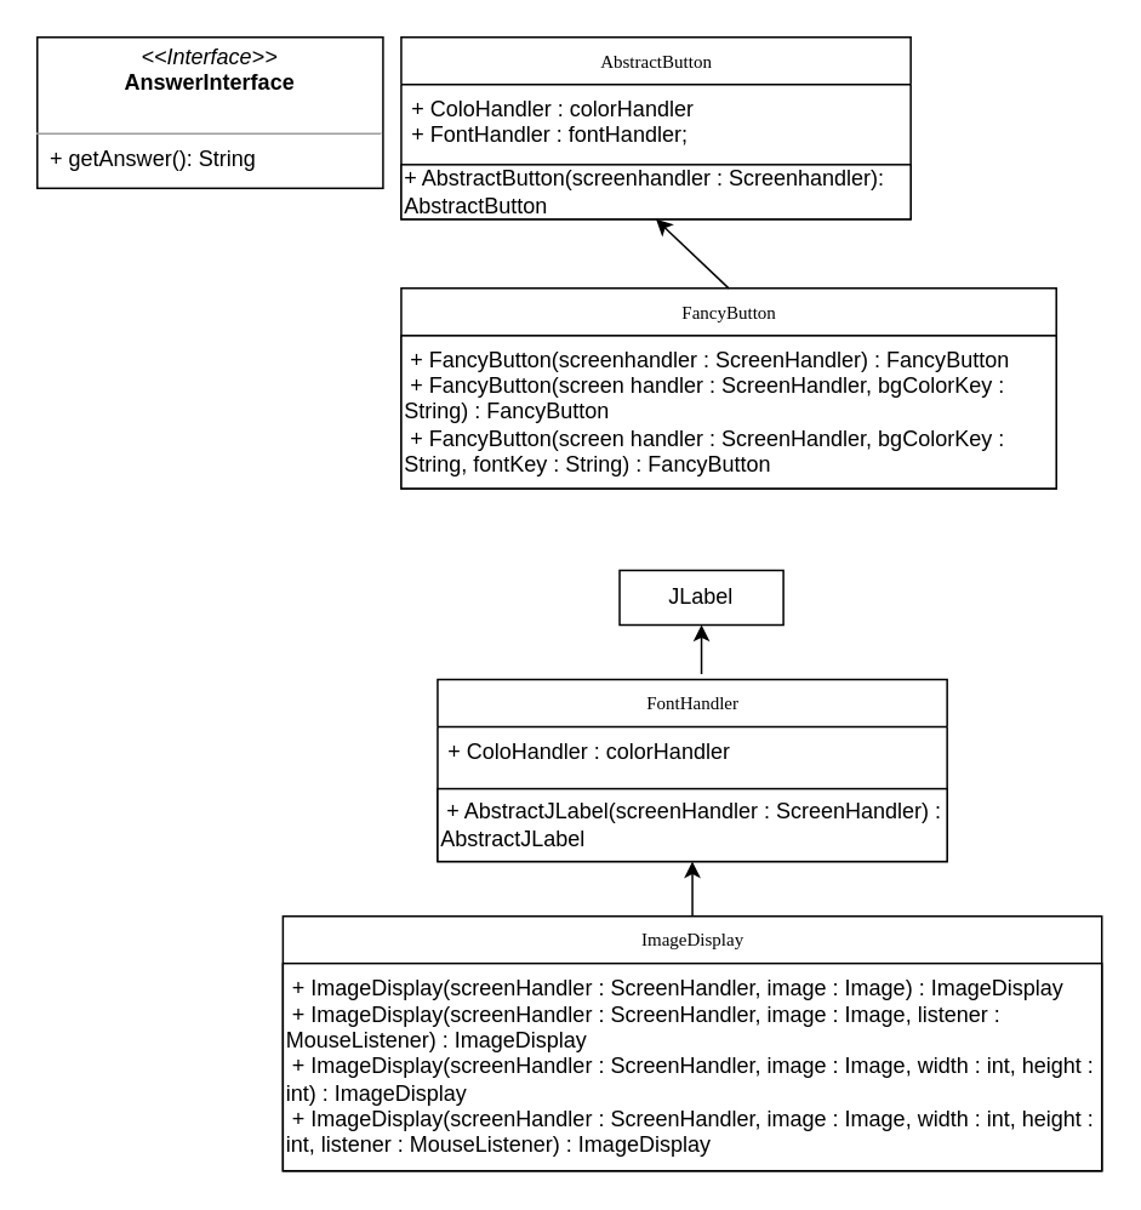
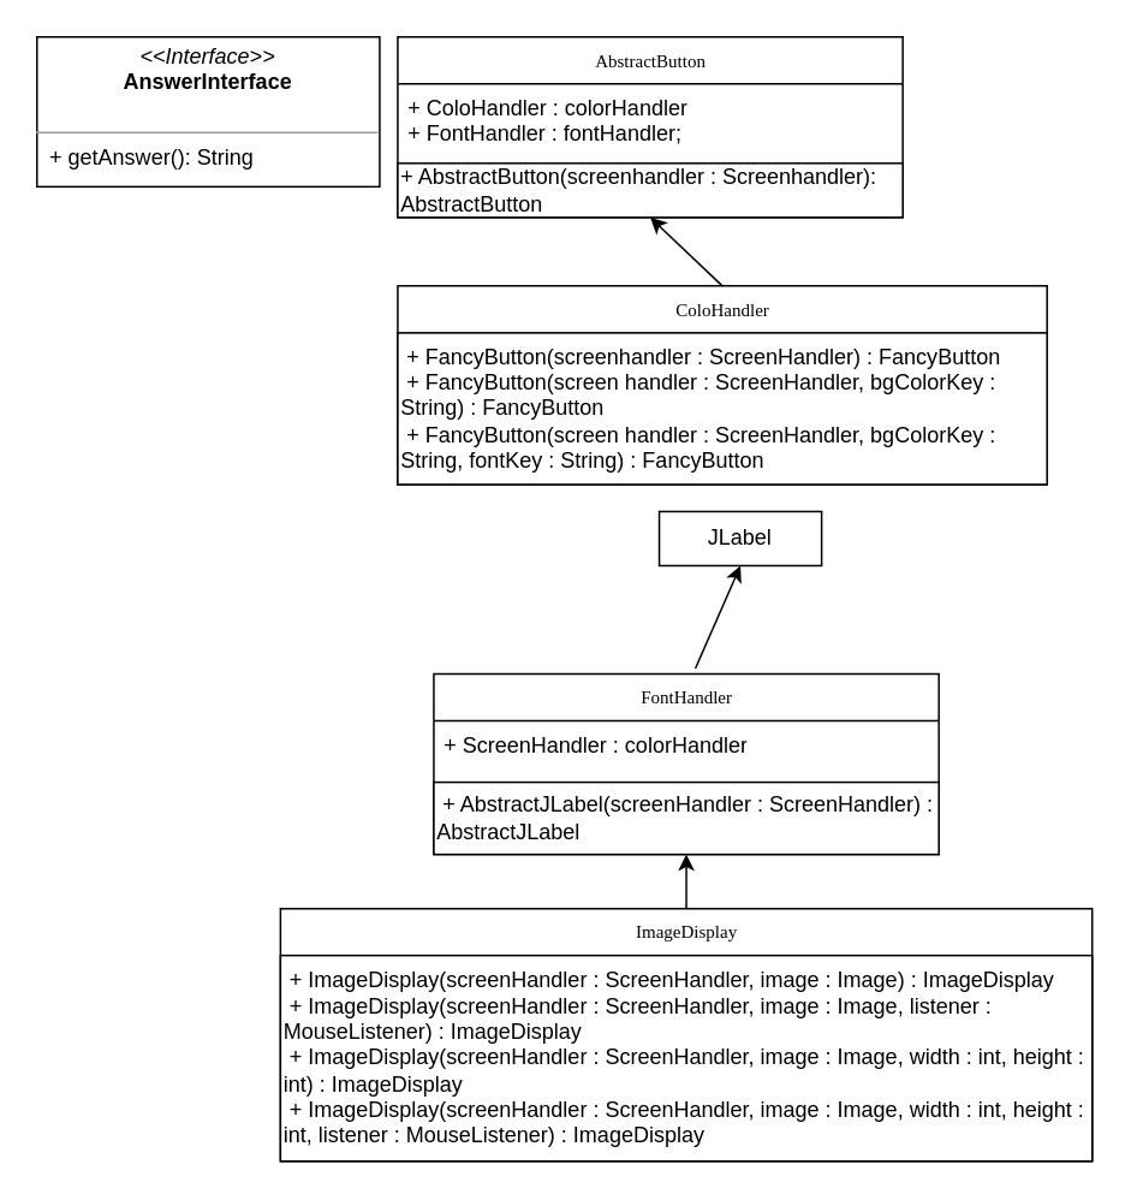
  <mxCell id="0" />
  <mxCell id="1" parent="0" />
  <mxCell id="2" value="AbstractButton" style="swimlane;html=1;fontStyle=0;childLayout=stackLayout;horizontal=1;startSize=26;fillColor=none;horizontalStack=0;resizeParent=1;resizeLast=0;collapsible=1;marginBottom=0;swimlaneFillColor=#ffffff;rounded=0;shadow=0;comic=0;labelBackgroundColor=none;strokeWidth=1;fontFamily=Verdana;fontSize=10;align=center;" parent="1" vertex="1"><mxGeometry x="220" y="20" width="280" height="100" as="geometry" /></mxCell>
  <mxCell id="3" value="+ ColoHandler : colorHandler&lt;br&gt;+ FontHandler : fontHandler;" style="text;html=1;strokeColor=none;fillColor=none;align=left;verticalAlign=top;spacingLeft=4;spacingRight=4;whiteSpace=wrap;overflow=hidden;rotatable=0;points=[[0,0.5],[1,0.5]];portConstraint=eastwest;" parent="2" vertex="1"><mxGeometry y="26" width="280" height="44" as="geometry" /></mxCell>
  <mxCell id="4" value="+ AbstractButton(screenhandler : Screenhandler): AbstractButton" style="rounded=0;whiteSpace=wrap;html=1;align=left;" vertex="1" parent="2"><mxGeometry y="70" width="280" height="30" as="geometry" /></mxCell>
  <mxCell id="5" value="&lt;p style=&quot;margin: 0px ; margin-top: 4px ; text-align: center&quot;&gt;&lt;i&gt;&amp;lt;&amp;lt;Interface&amp;gt;&amp;gt;&lt;/i&gt;&lt;br&gt;&lt;b&gt;AnswerInterface&lt;/b&gt;&lt;/p&gt;&lt;p style=&quot;margin: 0px ; margin-left: 4px&quot;&gt;&lt;br&gt;&lt;/p&gt;&lt;hr size=&quot;1&quot;&gt;&lt;p style=&quot;margin: 0px ; margin-left: 4px&quot;&gt;&amp;nbsp;+ getAnswer(): String&lt;br&gt;&lt;/p&gt;" style="verticalAlign=top;align=left;overflow=fill;fontSize=12;fontFamily=Helvetica;html=1;rounded=0;shadow=0;comic=0;labelBackgroundColor=none;strokeWidth=1" parent="1" vertex="1"><mxGeometry x="20" y="20" width="190" height="83" as="geometry" /></mxCell>
- <mxCell id="6" value="FancyButton" style="swimlane;html=1;fontStyle=0;childLayout=stackLayout;horizontal=1;startSize=26;fillColor=none;horizontalStack=0;resizeParent=1;resizeLast=0;collapsible=1;marginBottom=0;swimlaneFillColor=#ffffff;rounded=0;shadow=0;comic=0;labelBackgroundColor=none;strokeWidth=1;fontFamily=Verdana;fontSize=10;align=center;" vertex="1" parent="1"><mxGeometry x="220" y="158" width="360" height="110" as="geometry" /></mxCell>
+ <mxCell id="6" value="ColoHandler" style="swimlane;html=1;fontStyle=0;childLayout=stackLayout;horizontal=1;startSize=26;fillColor=none;horizontalStack=0;resizeParent=1;resizeLast=0;collapsible=1;marginBottom=0;swimlaneFillColor=#ffffff;rounded=0;shadow=0;comic=0;labelBackgroundColor=none;strokeWidth=1;fontFamily=Verdana;fontSize=10;align=center;" vertex="1" parent="1"><mxGeometry x="220" y="158" width="360" height="110" as="geometry" /></mxCell>
  <mxCell id="7" value="&amp;nbsp;+ FancyButton(screenhandler : ScreenHandler) : FancyButton&lt;br&gt;&amp;nbsp;+ FancyButton(screen handler : ScreenHandler, bgColorKey : String) : FancyButton&lt;br&gt;&amp;nbsp;+ FancyButton(screen handler : ScreenHandler, bgColorKey : String, fontKey : String) : FancyButton" style="rounded=0;whiteSpace=wrap;html=1;align=left;" vertex="1" parent="6"><mxGeometry y="26" width="360" height="84" as="geometry" /></mxCell>
  <mxCell id="8" value="" style="endArrow=classic;html=1;entryX=0.5;entryY=1;entryDx=0;entryDy=0;exitX=0.5;exitY=0;exitDx=0;exitDy=0;" edge="1" parent="1" source="6" target="4"><mxGeometry width="50" height="50" relative="1" as="geometry"><mxPoint x="370" y="30" as="sourcePoint" /><mxPoint x="370" y="3" as="targetPoint" /></mxGeometry></mxCell>
- <mxCell id="9" value="JLabel" style="rounded=0;whiteSpace=wrap;html=1;" vertex="1" parent="1"><mxGeometry x="340" y="313" width="90" height="30" as="geometry" /></mxCell>
+ <mxCell id="9" value="JLabel" style="rounded=0;whiteSpace=wrap;html=1;" vertex="1" parent="1"><mxGeometry x="365" y="283" width="90" height="30" as="geometry" /></mxCell>
  <mxCell id="10" value="FontHandler" style="swimlane;html=1;fontStyle=0;childLayout=stackLayout;horizontal=1;startSize=26;fillColor=none;horizontalStack=0;resizeParent=1;resizeLast=0;collapsible=1;marginBottom=0;swimlaneFillColor=#ffffff;rounded=0;shadow=0;comic=0;labelBackgroundColor=none;strokeWidth=1;fontFamily=Verdana;fontSize=10;align=center;" vertex="1" parent="1"><mxGeometry x="240" y="373" width="280" height="100" as="geometry" /></mxCell>
- <mxCell id="11" value="+ ColoHandler : colorHandler" style="text;html=1;strokeColor=none;fillColor=none;align=left;verticalAlign=top;spacingLeft=4;spacingRight=4;whiteSpace=wrap;overflow=hidden;rotatable=0;points=[[0,0.5],[1,0.5]];portConstraint=eastwest;" vertex="1" parent="10"><mxGeometry y="26" width="280" height="34" as="geometry" /></mxCell>
+ <mxCell id="11" value="+ ScreenHandler : colorHandler" style="text;html=1;strokeColor=none;fillColor=none;align=left;verticalAlign=top;spacingLeft=4;spacingRight=4;whiteSpace=wrap;overflow=hidden;rotatable=0;points=[[0,0.5],[1,0.5]];portConstraint=eastwest;" vertex="1" parent="10"><mxGeometry y="26" width="280" height="34" as="geometry" /></mxCell>
  <mxCell id="12" value="&amp;nbsp;+ AbstractJLabel(screenHandler : ScreenHandler) : AbstractJLabel" style="rounded=0;whiteSpace=wrap;html=1;align=left;" vertex="1" parent="10"><mxGeometry y="60" width="280" height="40" as="geometry" /></mxCell>
  <mxCell id="13" value="" style="endArrow=classic;html=1;entryX=0.5;entryY=1;entryDx=0;entryDy=0;" edge="1" parent="1" target="9"><mxGeometry width="50" height="50" relative="1" as="geometry"><mxPoint x="385" y="370" as="sourcePoint" /><mxPoint x="370" y="130" as="targetPoint" /></mxGeometry></mxCell>
  <mxCell id="14" value="ImageDisplay" style="swimlane;html=1;fontStyle=0;childLayout=stackLayout;horizontal=1;startSize=26;fillColor=none;horizontalStack=0;resizeParent=1;resizeLast=0;collapsible=1;marginBottom=0;swimlaneFillColor=#ffffff;rounded=0;shadow=0;comic=0;labelBackgroundColor=none;strokeWidth=1;fontFamily=Verdana;fontSize=10;align=center;" vertex="1" parent="1"><mxGeometry x="155" y="503" width="450" height="140" as="geometry" /></mxCell>
  <mxCell id="15" value="&amp;nbsp;+ ImageDisplay(screenHandler : ScreenHandler, image : Image) : ImageDisplay&lt;br&gt;&amp;nbsp;+ ImageDisplay(screenHandler : ScreenHandler, image : Image, listener : MouseListener) : ImageDisplay&lt;br&gt;&amp;nbsp;+ ImageDisplay(screenHandler : ScreenHandler, image : Image, width : int, height : int) : ImageDisplay&lt;br&gt;&amp;nbsp;+ ImageDisplay(screenHandler : ScreenHandler, image : Image, width : int, height : int,&amp;nbsp;listener : MouseListener) : ImageDisplay" style="rounded=0;whiteSpace=wrap;html=1;align=left;" vertex="1" parent="14"><mxGeometry y="26" width="450" height="114" as="geometry" /></mxCell>
  <mxCell id="16" value="" style="endArrow=classic;html=1;entryX=0.5;entryY=1;entryDx=0;entryDy=0;exitX=0.5;exitY=0;exitDx=0;exitDy=0;" edge="1" parent="1" source="14" target="12"><mxGeometry width="50" height="50" relative="1" as="geometry"><mxPoint x="395" y="380" as="sourcePoint" /><mxPoint x="395" y="353" as="targetPoint" /><Array as="points"><mxPoint x="380" y="503" /></Array></mxGeometry></mxCell>
